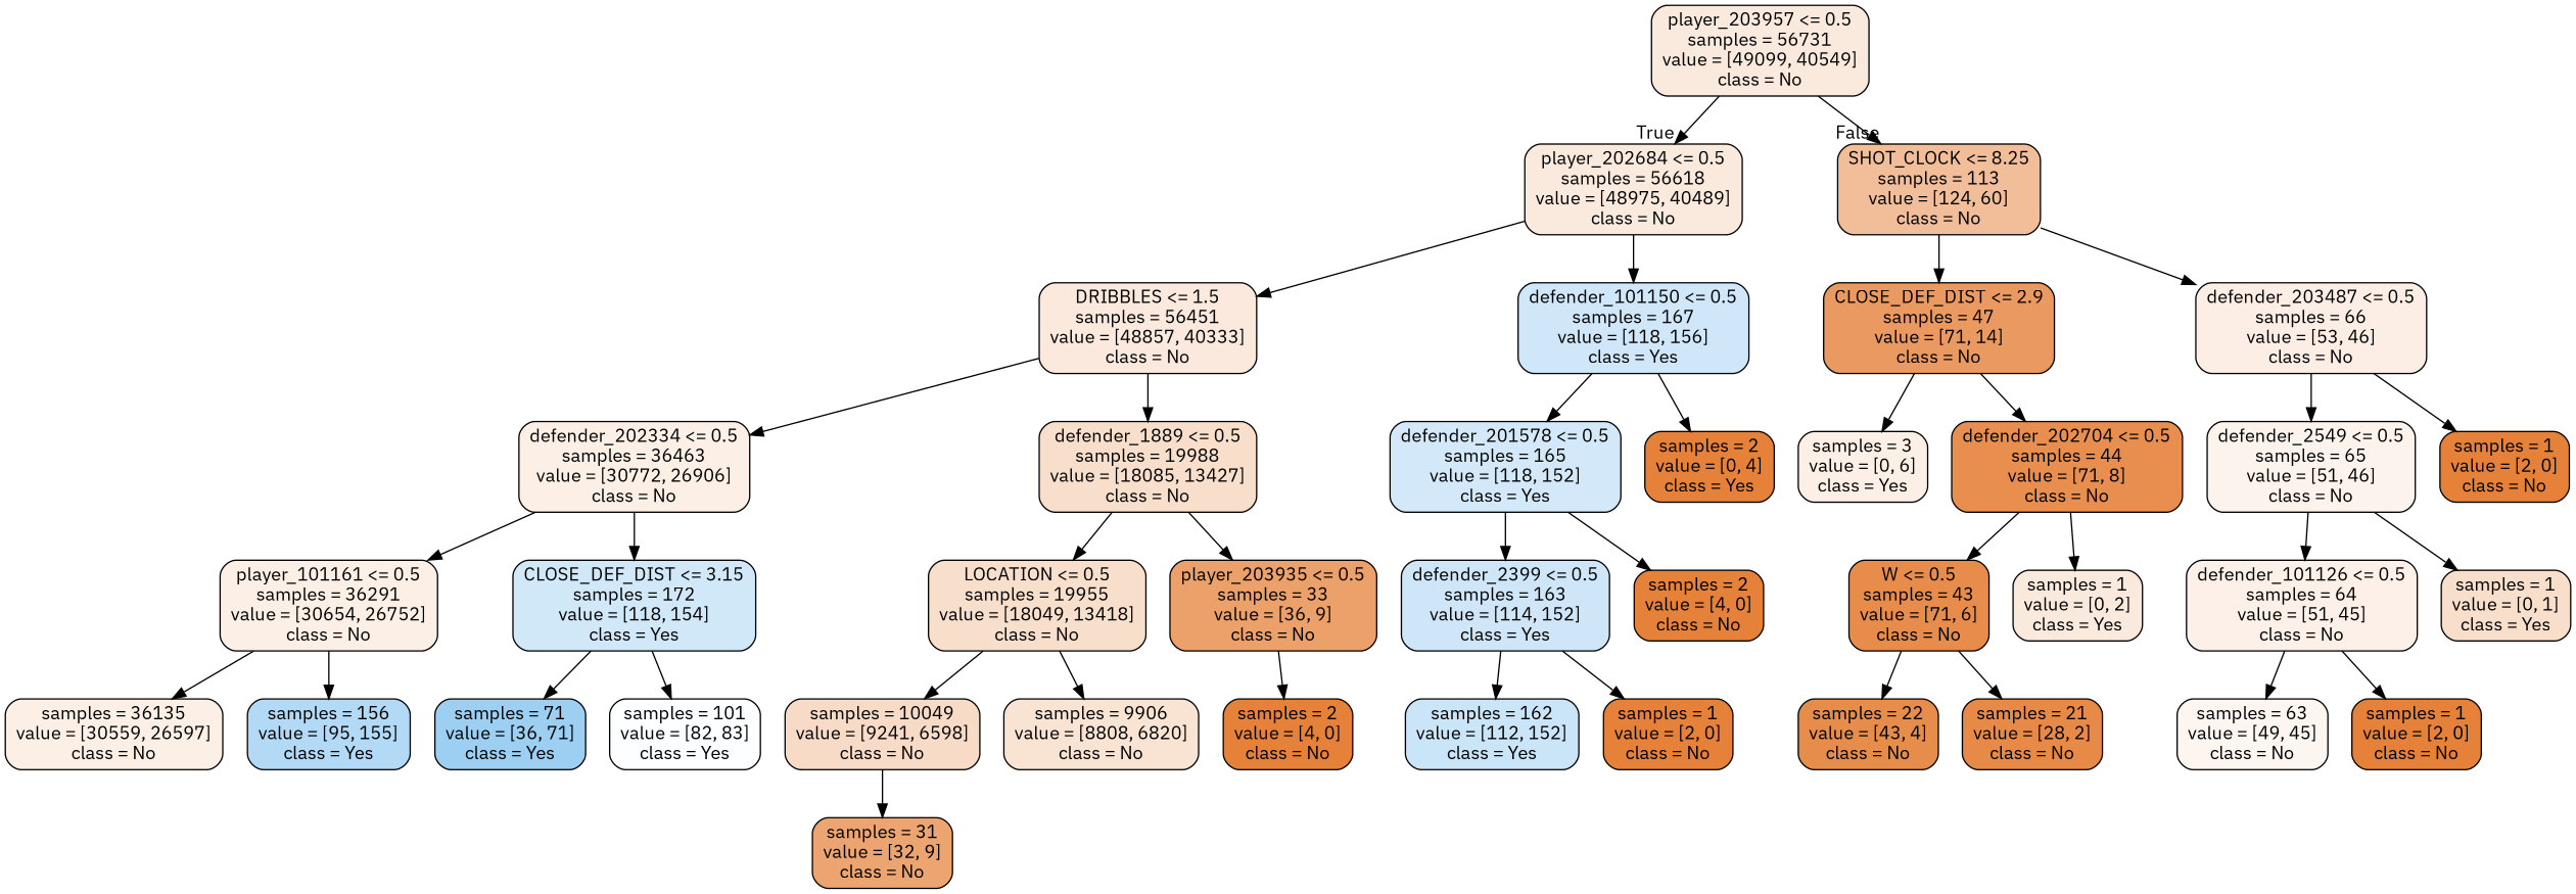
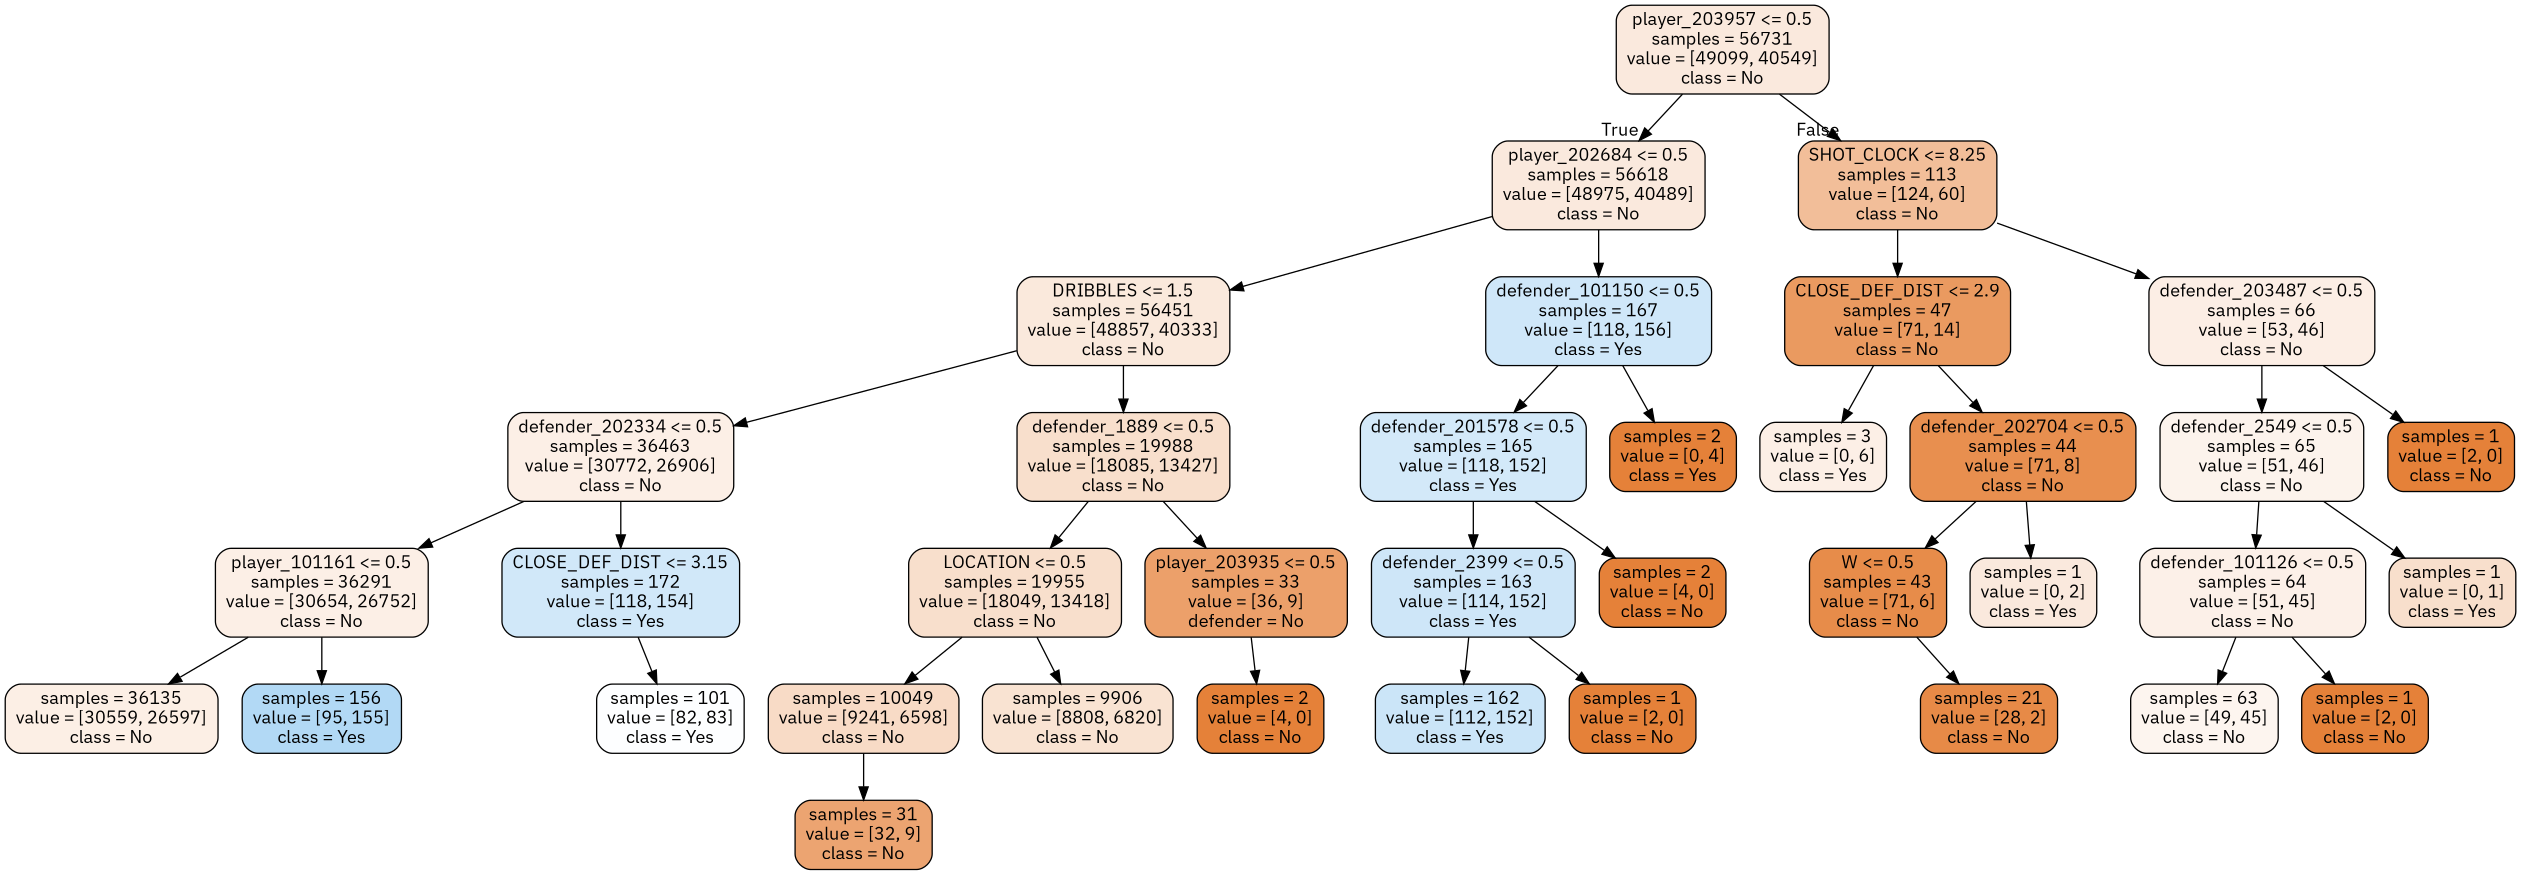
  digraph {
    fontname="IBM Plex Sans"
    node [color=black fillcolor="#e58139" fontname="IBM Plex Sans" shape=box style="filled, rounded"]
    edge [fontname="IBM Plex Sans"]
    n1 [fillcolor="#fae9dd" label="player_203957 <= 0.5\nsamples = 56731\nvalue = [49099, 40549]\nclass = No"]
    n2 [fillcolor="#fae9dd" label="player_202684 <= 0.5\nsamples = 56618\nvalue = [48975, 40489]\nclass = No"]
    n3 [fillcolor="#f2be99" label="SHOT_CLOCK <= 8.25\nsamples = 113\nvalue = [124, 60]\nclass = No"]
    n4 [fillcolor="#fae9dc" label="DRIBBLES <= 1.5\nsamples = 56451\nvalue = [48857, 40333]\nclass = No"]
    n5 [fillcolor="#cfe7f9" label="defender_101150 <= 0.5\nsamples = 167\nvalue = [118, 156]\nclass = Yes"]
    n6 [fillcolor="#ea9a60" label="CLOSE_DEF_DIST <= 2.9\nsamples = 47\nvalue = [71, 14]\nclass = No"]
    n7 [fillcolor="#fceee5" label="defender_203487 <= 0.5\nsamples = 66\nvalue = [53, 46]\nclass = No"]
    n8 [fillcolor="#fcefe6" label="defender_202334 <= 0.5\nsamples = 36463\nvalue = [30772, 26906]\nclass = No"]
    n9 [fillcolor="#f8dfcc" label="defender_1889 <= 0.5\nsamples = 19988\nvalue = [18085, 13427]\nclass = No"]
    n10 [fillcolor="#d3e9f9" label="defender_201578 <= 0.5\nsamples = 165\nvalue = [118, 152]\nclass = Yes"]
    n11 [label="samples = 2\nvalue = [0, 4]\nclass = Yes"]
    n12 [fillcolor="#fcefe6" label="player_101161 <= 0.5\nsamples = 36291\nvalue = [30654, 26752]\nclass = No"]
    n13 [fillcolor="#d1e8f9" label="CLOSE_DEF_DIST <= 3.15\nsamples = 172\nvalue = [118, 154]\nclass = Yes"]
    n14 [fillcolor="#f8dfcc" label="LOCATION <= 0.5\nsamples = 19955\nvalue = [18049, 13418]\nclass = No"]
-   n15 [fillcolor="#eca06a" label="player_203935 <= 0.5\nsamples = 33\nvalue = [36, 9]\nclass = No"]
+   n15 [fillcolor="#eca06a" label="player_203935 <= 0.5\nsamples = 33\nvalue = [36, 9]\ndefender = No"]
    n16 [fillcolor="#fcefe5" label="samples = 36135\nvalue = [30559, 26597]\nclass = No"]
    n17 [fillcolor="#b2d9f5" label="samples = 156\nvalue = [95, 155]\nclass = Yes"]
-   n18 [fillcolor="#9dcff2" label="samples = 71\nvalue = [36, 71]\nclass = Yes"]
    n19 [fillcolor="#fdfeff" label="samples = 101\nvalue = [82, 83]\nclass = Yes"]
    n20 [fillcolor="#f8dbc6" label="samples = 10049\nvalue = [9241, 6598]\nclass = No"]
    n21 [fillcolor="#f9e3d2" label="samples = 9906\nvalue = [8808, 6820]\nclass = No"]
    n22 [label="samples = 2\nvalue = [4, 0]\nclass = No"]
    n23 [fillcolor="#eca471" label="samples = 31\nvalue = [32, 9]\nclass = No"]
    n24 [fillcolor="#cee6f8" label="defender_2399 <= 0.5\nsamples = 163\nvalue = [114, 152]\nclass = Yes"]
    n25 [label="samples = 2\nvalue = [4, 0]\nclass = No"]
    n26 [fillcolor="#cbe5f8" label="samples = 162\nvalue = [112, 152]\nclass = Yes"]
    n27 [label="samples = 1\nvalue = [2, 0]\nclass = No"]
    n28 [fillcolor="#fcefe6" label="samples = 3\nvalue = [0, 6]\nclass = Yes"]
    n29 [fillcolor="#e88f4f" label="defender_202704 <= 0.5\nsamples = 44\nvalue = [71, 8]\nclass = No"]
    n30 [fillcolor="#fcf3ec" label="defender_2549 <= 0.5\nsamples = 65\nvalue = [51, 46]\nclass = No"]
    n31 [label="samples = 1\nvalue = [2, 0]\nclass = No"]
    n32 [fillcolor="#e78c4a" label="W <= 0.5\nsamples = 43\nvalue = [71, 6]\nclass = No"]
    n33 [fillcolor="#fae9dd" label="samples = 1\nvalue = [0, 2]\nclass = Yes"]
-   n34 [fillcolor="#e78d4b" label="samples = 22\nvalue = [43, 4]\nclass = No"]
    n35 [fillcolor="#e78a47" label="samples = 21\nvalue = [28, 2]\nclass = No"]
    n36 [fillcolor="#fcf0e8" label="defender_101126 <= 0.5\nsamples = 64\nvalue = [51, 45]\nclass = No"]
    n37 [fillcolor="#f8dfcc" label="samples = 1\nvalue = [0, 1]\nclass = Yes"]
    n38 [fillcolor="#fdf5ef" label="samples = 63\nvalue = [49, 45]\nclass = No"]
    n39 [label="samples = 1\nvalue = [2, 0]\nclass = No"]
    n1 -> n2 [headlabel=True labelangle=45 labeldistance=2.5]
    n1 -> n3 [headlabel=False labelangle=-45 labeldistance=2.5]
    n2 -> n4
    n2 -> n5
    n3 -> n6
    n3 -> n7
    n4 -> n8
    n4 -> n9
    n5 -> n10
    n5 -> n11
    n6 -> n28
    n6 -> n29
    n7 -> n30
    n7 -> n31
    n8 -> n12
    n8 -> n13
    n9 -> n14
    n9 -> n15
    n10 -> n24
    n10 -> n25
    n12 -> n16
    n12 -> n17
-   n13 -> n18
    n13 -> n19
    n14 -> n20
    n14 -> n21
    n15 -> n22
    n20 -> n23
    n24 -> n26
    n24 -> n27
    n29 -> n32
    n29 -> n33
    n30 -> n36
    n30 -> n37
-   n32 -> n34
    n32 -> n35
    n36 -> n38
    n36 -> n39
  }
